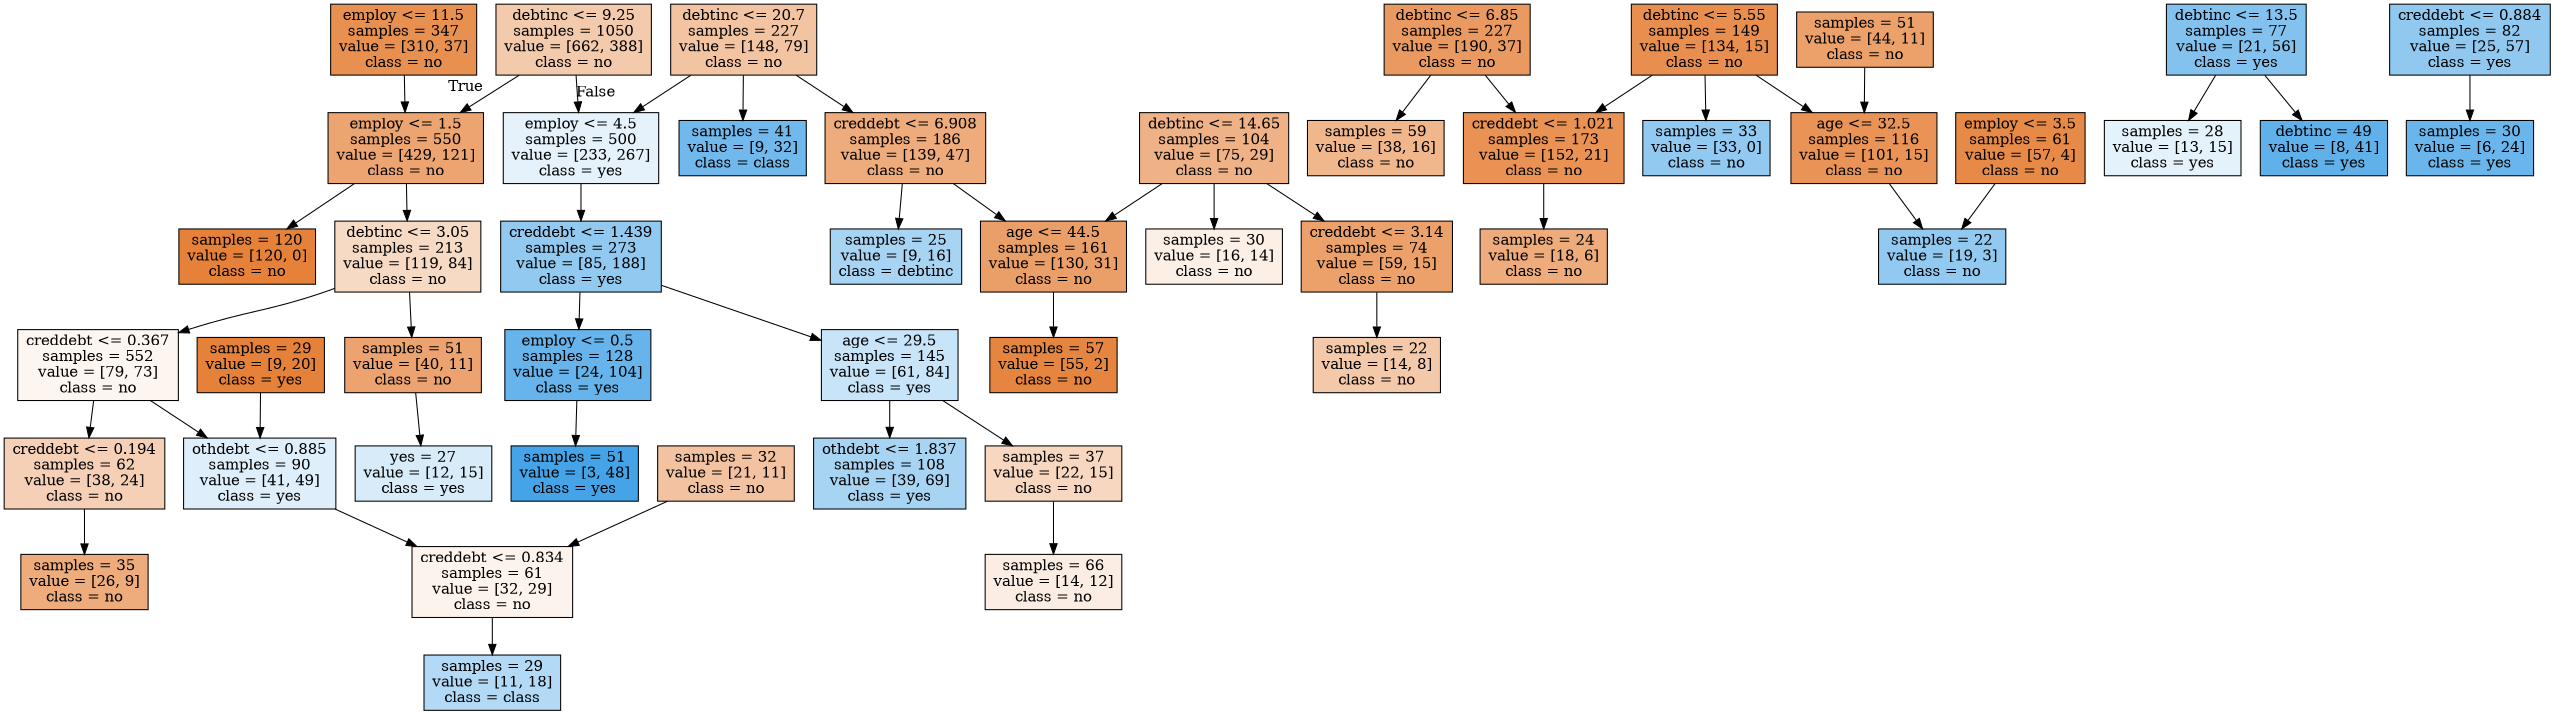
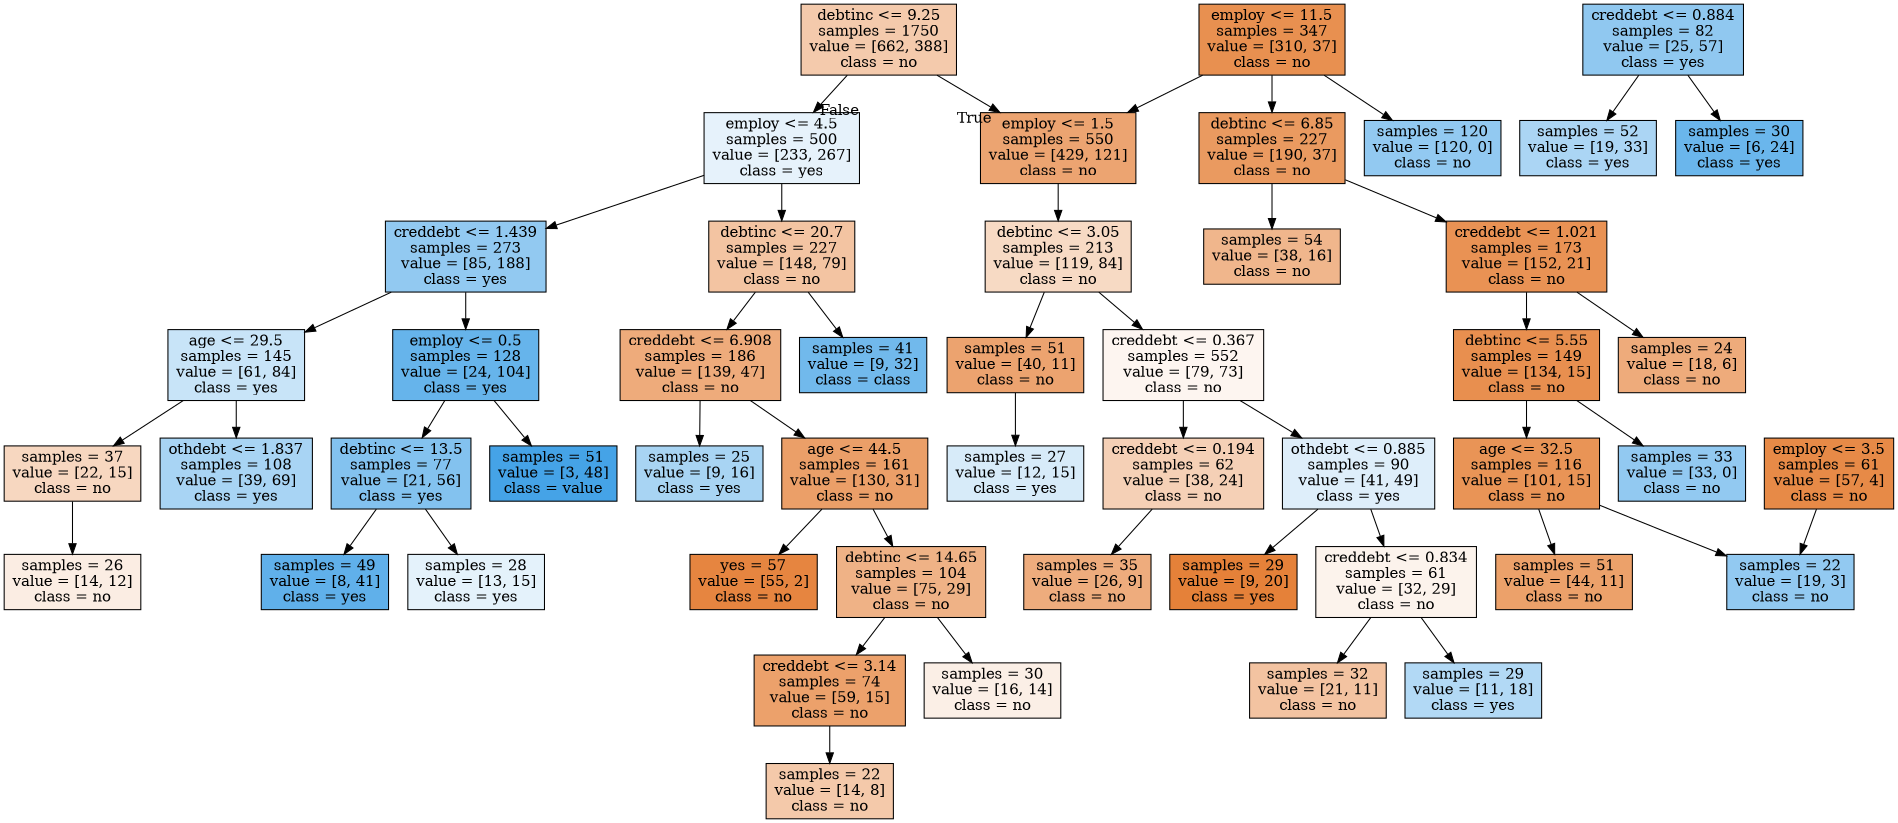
  digraph {
    node [color=black fillcolor="#399de58c" shape=box style=filled]
-   n1 [fillcolor="#e581396a" label="debtinc <= 9.25\nsamples = 1050\nvalue = [662, 388]\nclass = no"]
+   n1 [fillcolor="#e581396a" label="debtinc <= 9.25\nsamples = 1750\nvalue = [662, 388]\nclass = no"]
    n2 [fillcolor="#e58139b7" label="employ <= 1.5\nsamples = 550\nvalue = [429, 121]\nclass = no"]
    n3 [fillcolor="#399de520" label="employ <= 4.5\nsamples = 500\nvalue = [233, 267]\nclass = yes"]
    n4 [fillcolor="#e581394b" label="debtinc <= 3.05\nsamples = 213\nvalue = [119, 84]\nclass = no"]
    n5 [label="creddebt <= 1.439\nsamples = 273\nvalue = [85, 188]\nclass = yes"]
    n6 [fillcolor="#e5813977" label="debtinc <= 20.7\nsamples = 227\nvalue = [148, 79]\nclass = no"]
    n7 [fillcolor="#e58139b9" label="samples = 51\nvalue = [40, 11]\nclass = no"]
    n8 [fillcolor="#e5813913" label="creddebt <= 0.367\nsamples = 552\nvalue = [79, 73]\nclass = no"]
    n9 [fillcolor="#e58139e1" label="employ <= 11.5\nsamples = 347\nvalue = [310, 37]\nclass = no"]
    n10 [fillcolor="#e58139cd" label="debtinc <= 6.85\nsamples = 227\nvalue = [190, 37]\nclass = no"]
-   n11 [fillcolor="#e58139ff" label="samples = 120\nvalue = [120, 0]\nclass = no"]
-   n12 [fillcolor="#399de533" label="yes = 27\nvalue = [12, 15]\nclass = yes"]
+   n11 [label="samples = 120\nvalue = [120, 0]\nclass = no"]
+   n12 [fillcolor="#399de533" label="samples = 27\nvalue = [12, 15]\nclass = yes"]
    n13 [fillcolor="#e581395e" label="creddebt <= 0.194\nsamples = 62\nvalue = [38, 24]\nclass = no"]
    n14 [fillcolor="#399de52a" label="othdebt <= 0.885\nsamples = 90\nvalue = [41, 49]\nclass = yes"]
    n15 [fillcolor="#e58139a7" label="samples = 35\nvalue = [26, 9]\nclass = no"]
    n16 [fillcolor="#e58139ff" label="samples = 29\nvalue = [9, 20]\nclass = yes"]
    n17 [fillcolor="#e5813918" label="creddebt <= 0.834\nsamples = 61\nvalue = [32, 29]\nclass = no"]
    n18 [fillcolor="#e5813979" label="samples = 32\nvalue = [21, 11]\nclass = no"]
-   n19 [fillcolor="#399de563" label="samples = 29\nvalue = [11, 18]\nclass = class"]
+   n19 [fillcolor="#399de563" label="samples = 29\nvalue = [11, 18]\nclass = yes"]
    n20 [fillcolor="#e58139dc" label="creddebt <= 1.021\nsamples = 173\nvalue = [152, 21]\nclass = no"]
-   n21 [fillcolor="#e5813994" label="samples = 59\nvalue = [38, 16]\nclass = no"]
+   n21 [fillcolor="#e5813994" label="samples = 54\nvalue = [38, 16]\nclass = no"]
    n22 [fillcolor="#e58139e2" label="debtinc <= 5.55\nsamples = 149\nvalue = [134, 15]\nclass = no"]
    n23 [fillcolor="#e58139aa" label="samples = 24\nvalue = [18, 6]\nclass = no"]
    n24 [fillcolor="#e58139d9" label="age <= 32.5\nsamples = 116\nvalue = [101, 15]\nclass = no"]
    n25 [label="samples = 33\nvalue = [33, 0]\nclass = no"]
    n26 [fillcolor="#e58139bf" label="samples = 51\nvalue = [44, 11]\nclass = no"]
    n27 [label="samples = 22\nvalue = [19, 3]\nclass = no"]
    n28 [fillcolor="#e58139ed" label="employ <= 3.5\nsamples = 61\nvalue = [57, 4]\nclass = no"]
    n29 [fillcolor="#399de546" label="age <= 29.5\nsamples = 145\nvalue = [61, 84]\nclass = yes"]
    n30 [fillcolor="#399de5c4" label="employ <= 0.5\nsamples = 128\nvalue = [24, 104]\nclass = yes"]
    n31 [fillcolor="#e58139a9" label="creddebt <= 6.908\nsamples = 186\nvalue = [139, 47]\nclass = no"]
    n32 [fillcolor="#399de5b7" label="samples = 41\nvalue = [9, 32]\nclass = class"]
    n33 [fillcolor="#399de56f" label="othdebt <= 1.837\nsamples = 108\nvalue = [39, 69]\nclass = yes"]
    n34 [fillcolor="#e5813951" label="samples = 37\nvalue = [22, 15]\nclass = no"]
-   n35 [fillcolor="#399de5ef" label="samples = 51\nvalue = [3, 48]\nclass = yes"]
+   n35 [fillcolor="#399de5ef" label="samples = 51\nvalue = [3, 48]\nclass = value"]
    n36 [fillcolor="#399de59f" label="debtinc <= 13.5\nsamples = 77\nvalue = [21, 56]\nclass = yes"]
-   n37 [fillcolor="#e5813924" label="samples = 66\nvalue = [14, 12]\nclass = no"]
+   n37 [fillcolor="#e5813924" label="samples = 26\nvalue = [14, 12]\nclass = no"]
    n38 [fillcolor="#399de58f" label="creddebt <= 0.884\nsamples = 82\nvalue = [25, 57]\nclass = yes"]
+   n39 [fillcolor="#399de56c" label="samples = 52\nvalue = [19, 33]\nclass = yes"]
    n40 [fillcolor="#399de5bf" label="samples = 30\nvalue = [6, 24]\nclass = yes"]
    n41 [fillcolor="#399de522" label="samples = 28\nvalue = [13, 15]\nclass = yes"]
-   n42 [fillcolor="#399de5cd" label="debtinc = 49\nvalue = [8, 41]\nclass = yes"]
+   n42 [fillcolor="#399de5cd" label="samples = 49\nvalue = [8, 41]\nclass = yes"]
    n43 [fillcolor="#e58139c2" label="age <= 44.5\nsamples = 161\nvalue = [130, 31]\nclass = no"]
-   n44 [fillcolor="#399de570" label="samples = 25\nvalue = [9, 16]\nclass = debtinc"]
+   n44 [fillcolor="#399de570" label="samples = 25\nvalue = [9, 16]\nclass = yes"]
    n45 [fillcolor="#e581399c" label="debtinc <= 14.65\nsamples = 104\nvalue = [75, 29]\nclass = no"]
-   n46 [fillcolor="#e58139f6" label="samples = 57\nvalue = [55, 2]\nclass = no"]
+   n46 [fillcolor="#e58139f6" label="yes = 57\nvalue = [55, 2]\nclass = no"]
    n47 [fillcolor="#e58139be" label="creddebt <= 3.14\nsamples = 74\nvalue = [59, 15]\nclass = no"]
    n48 [fillcolor="#e5813920" label="samples = 30\nvalue = [16, 14]\nclass = no"]
    n49 [fillcolor="#e581396d" label="samples = 22\nvalue = [14, 8]\nclass = no"]
    n1 -> n2 [headlabel=True labelangle=45 labeldistance=2.5]
    n1 -> n3 [headlabel=False labelangle=-45 labeldistance=2.5]
    n2 -> n4
    n3 -> n5
-   n6 -> n3
+   n3 -> n6
    n4 -> n7
    n4 -> n8
    n5 -> n29
    n5 -> n30
    n6 -> n31
    n6 -> n32
    n7 -> n12
    n8 -> n13
    n8 -> n14
    n9 -> n2
-   n2 -> n11
+   n9 -> n10
+   n9 -> n11
    n10 -> n20
    n10 -> n21
    n13 -> n15
-   n16 -> n14
+   n14 -> n16
    n14 -> n17
-   n18 -> n17
+   n17 -> n18
    n17 -> n19
-   n22 -> n20
+   n20 -> n22
    n20 -> n23
    n22 -> n24
    n22 -> n25
-   n26 -> n24
+   n24 -> n26
    n24 -> n27
    n28 -> n27
    n29 -> n33
    n29 -> n34
    n30 -> n35
+   n30 -> n36
    n31 -> n43
    n31 -> n44
    n34 -> n37
    n36 -> n41
    n36 -> n42
+   n38 -> n39
    n38 -> n40
-   n45 -> n43
+   n43 -> n45
    n43 -> n46
    n45 -> n47
    n45 -> n48
    n47 -> n49
  }
